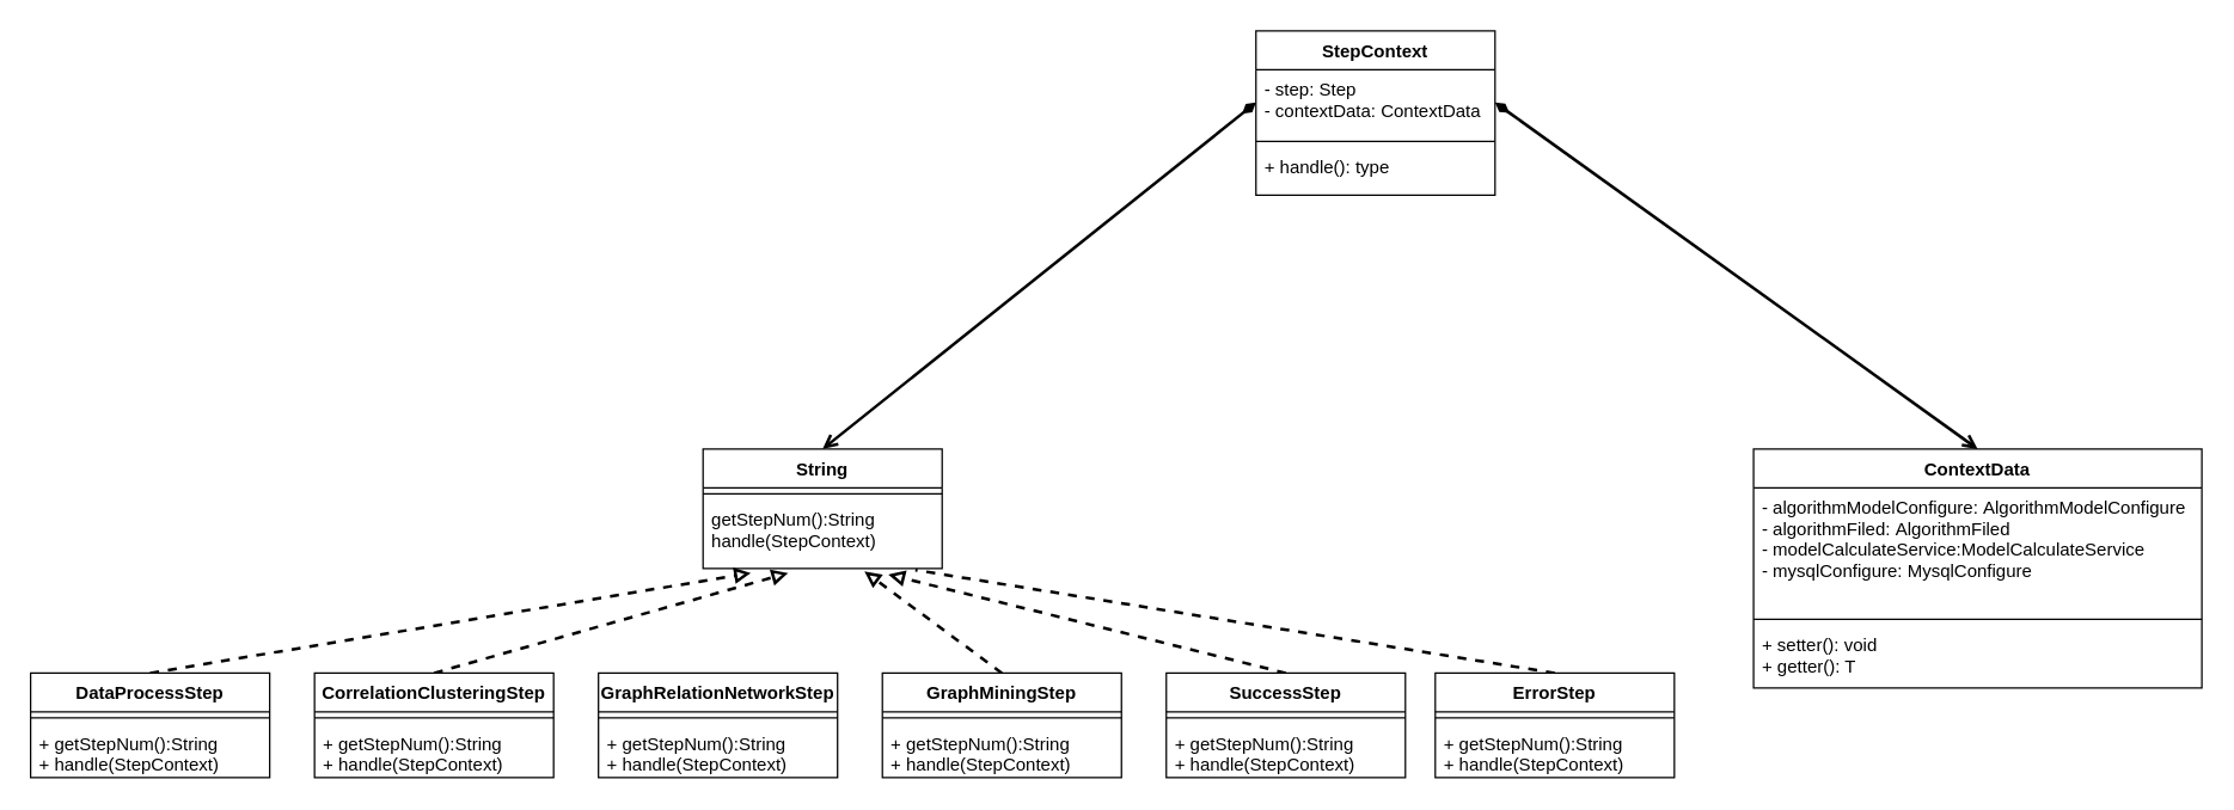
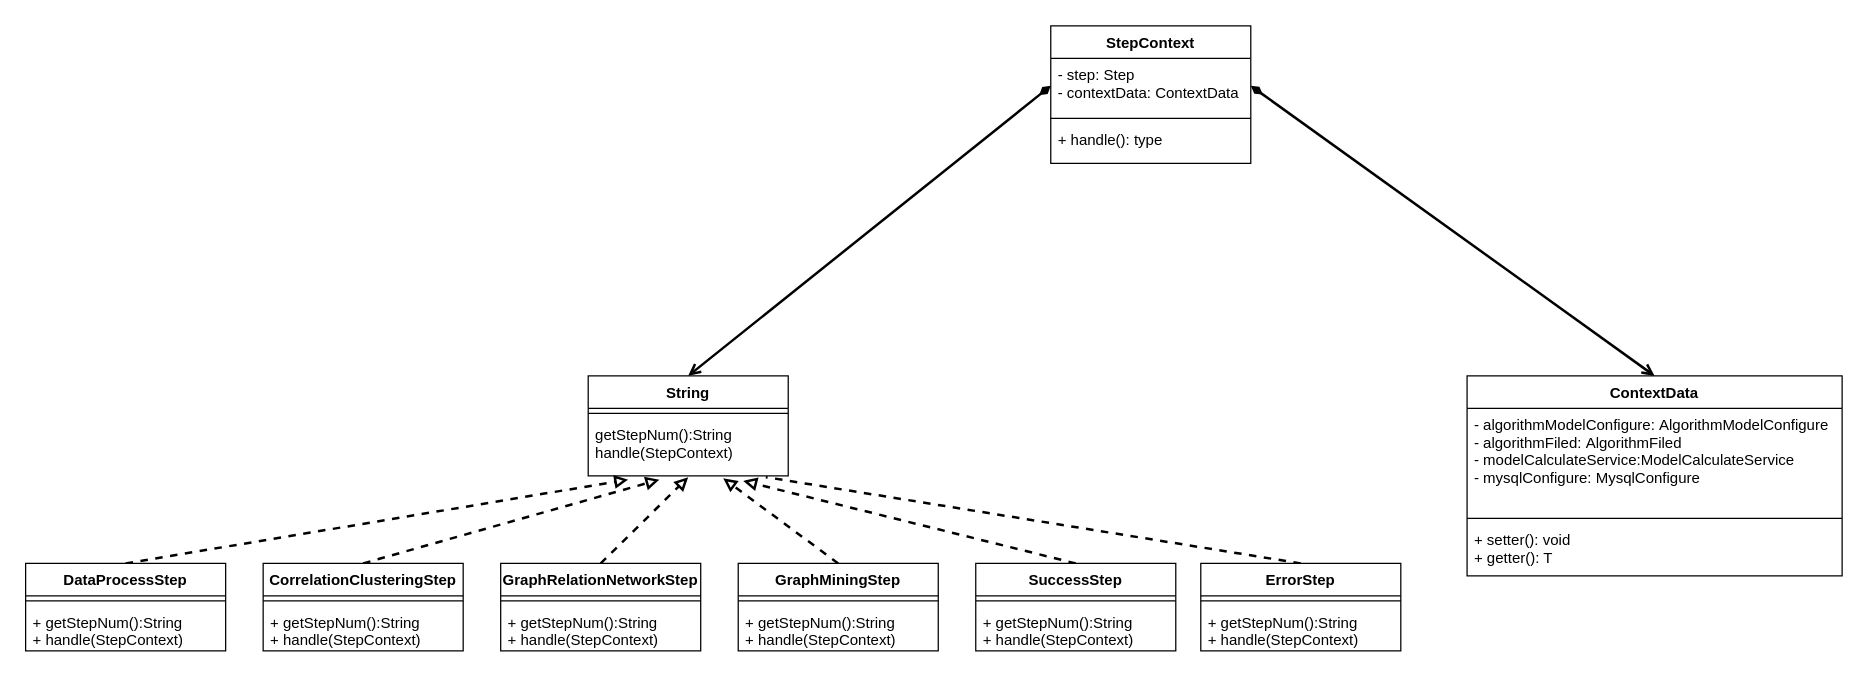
  <mxCell id="0" />
  <mxCell id="1" parent="0" />
  <mxCell id="2" style="rounded=0;orthogonalLoop=1;jettySize=auto;html=1;entryX=0.2;entryY=1.065;entryDx=0;entryDy=0;entryPerimeter=0;dashed=1;endArrow=block;endFill=0;strokeWidth=2;exitX=0.5;exitY=0;exitDx=0;exitDy=0;" edge="1" parent="1" source="10" target="21"><mxGeometry relative="1" as="geometry" /></mxCell>
  <mxCell id="3" style="rounded=0;orthogonalLoop=1;jettySize=auto;html=1;dashed=1;endArrow=block;endFill=0;entryX=0.356;entryY=1.065;entryDx=0;entryDy=0;entryPerimeter=0;strokeWidth=2;exitX=0.5;exitY=0;exitDx=0;exitDy=0;" edge="1" parent="1" source="13" target="21"><mxGeometry relative="1" as="geometry"><mxPoint x="552" y="390" as="targetPoint" /></mxGeometry></mxCell>
+ <mxCell id="4" style="rounded=0;orthogonalLoop=1;jettySize=auto;html=1;entryX=0.5;entryY=1.022;entryDx=0;entryDy=0;entryPerimeter=0;dashed=1;endArrow=block;endFill=0;strokeWidth=2;exitX=0.5;exitY=0;exitDx=0;exitDy=0;" edge="1" parent="1" source="16" target="21"><mxGeometry relative="1" as="geometry" /></mxCell>
  <mxCell id="5" style="rounded=0;orthogonalLoop=1;jettySize=auto;html=1;entryX=0.675;entryY=1.043;entryDx=0;entryDy=0;entryPerimeter=0;dashed=1;endArrow=block;endFill=0;strokeWidth=2;exitX=0.5;exitY=0;exitDx=0;exitDy=0;" edge="1" parent="1" source="22" target="21"><mxGeometry relative="1" as="geometry" /></mxCell>
  <mxCell id="6" style="rounded=0;orthogonalLoop=1;jettySize=auto;html=1;entryX=0.775;entryY=1.087;entryDx=0;entryDy=0;entryPerimeter=0;dashed=1;endArrow=block;endFill=0;strokeWidth=2;exitX=0.5;exitY=0;exitDx=0;exitDy=0;" edge="1" parent="1" source="25" target="21"><mxGeometry relative="1" as="geometry" /></mxCell>
  <mxCell id="7" style="rounded=0;orthogonalLoop=1;jettySize=auto;html=1;entryX=0.888;entryY=1.022;entryDx=0;entryDy=0;entryPerimeter=0;dashed=1;endArrow=none;endFill=0;strokeWidth=2;exitX=0.5;exitY=0;exitDx=0;exitDy=0;" edge="1" parent="1" source="28" target="21"><mxGeometry relative="1" as="geometry" /></mxCell>
  <mxCell id="8" style="rounded=0;orthogonalLoop=1;jettySize=auto;html=1;entryX=0.5;entryY=0;entryDx=0;entryDy=0;endArrow=open;endFill=0;exitX=0;exitY=0.5;exitDx=0;exitDy=0;startArrow=diamondThin;startFill=1;strokeWidth=2;" edge="1" parent="1" source="32" target="19"><mxGeometry relative="1" as="geometry"><mxPoint x="1141" y="65" as="sourcePoint" /><mxPoint x="620" y="89" as="targetPoint" /></mxGeometry></mxCell>
  <mxCell id="9" style="rounded=0;orthogonalLoop=1;jettySize=auto;html=1;entryX=0.5;entryY=0;entryDx=0;entryDy=0;startArrow=diamondThin;startFill=1;endArrow=open;endFill=0;strokeWidth=2;exitX=1;exitY=0.5;exitDx=0;exitDy=0;" edge="1" parent="1" source="32" target="35"><mxGeometry relative="1" as="geometry" /></mxCell>
  <mxCell id="10" value="DataProcessStep" style="swimlane;fontStyle=1;align=center;verticalAlign=top;childLayout=stackLayout;horizontal=1;startSize=26;horizontalStack=0;resizeParent=1;resizeParentMax=0;resizeLast=0;collapsible=1;marginBottom=0;" vertex="1" parent="1"><mxGeometry x="20" y="450" width="160" height="70" as="geometry" /></mxCell>
  <mxCell id="11" value="" style="line;strokeWidth=1;fillColor=none;align=left;verticalAlign=middle;spacingTop=-1;spacingLeft=3;spacingRight=3;rotatable=0;labelPosition=right;points=[];portConstraint=eastwest;" vertex="1" parent="10"><mxGeometry y="26" width="160" height="8" as="geometry" /></mxCell>
  <mxCell id="12" value="+ getStepNum():String&#10;+ handle(StepContext)" style="text;strokeColor=none;fillColor=none;align=left;verticalAlign=top;spacingLeft=4;spacingRight=4;overflow=hidden;rotatable=0;points=[[0,0.5],[1,0.5]];portConstraint=eastwest;" vertex="1" parent="10"><mxGeometry y="34" width="160" height="36" as="geometry" /></mxCell>
  <mxCell id="13" value="CorrelationClusteringStep" style="swimlane;fontStyle=1;align=center;verticalAlign=top;childLayout=stackLayout;horizontal=1;startSize=26;horizontalStack=0;resizeParent=1;resizeParentMax=0;resizeLast=0;collapsible=1;marginBottom=0;" vertex="1" parent="1"><mxGeometry x="210" y="450" width="160" height="70" as="geometry" /></mxCell>
  <mxCell id="14" value="" style="line;strokeWidth=1;fillColor=none;align=left;verticalAlign=middle;spacingTop=-1;spacingLeft=3;spacingRight=3;rotatable=0;labelPosition=right;points=[];portConstraint=eastwest;" vertex="1" parent="13"><mxGeometry y="26" width="160" height="8" as="geometry" /></mxCell>
  <mxCell id="15" value="+ getStepNum():String&#10;+ handle(StepContext)" style="text;strokeColor=none;fillColor=none;align=left;verticalAlign=top;spacingLeft=4;spacingRight=4;overflow=hidden;rotatable=0;points=[[0,0.5],[1,0.5]];portConstraint=eastwest;" vertex="1" parent="13"><mxGeometry y="34" width="160" height="36" as="geometry" /></mxCell>
  <mxCell id="16" value="GraphRelationNetworkStep" style="swimlane;fontStyle=1;align=center;verticalAlign=top;childLayout=stackLayout;horizontal=1;startSize=26;horizontalStack=0;resizeParent=1;resizeParentMax=0;resizeLast=0;collapsible=1;marginBottom=0;" vertex="1" parent="1"><mxGeometry x="400" y="450" width="160" height="70" as="geometry" /></mxCell>
  <mxCell id="17" value="" style="line;strokeWidth=1;fillColor=none;align=left;verticalAlign=middle;spacingTop=-1;spacingLeft=3;spacingRight=3;rotatable=0;labelPosition=right;points=[];portConstraint=eastwest;" vertex="1" parent="16"><mxGeometry y="26" width="160" height="8" as="geometry" /></mxCell>
  <mxCell id="18" value="+ getStepNum():String&#10;+ handle(StepContext)" style="text;strokeColor=none;fillColor=none;align=left;verticalAlign=top;spacingLeft=4;spacingRight=4;overflow=hidden;rotatable=0;points=[[0,0.5],[1,0.5]];portConstraint=eastwest;" vertex="1" parent="16"><mxGeometry y="34" width="160" height="36" as="geometry" /></mxCell>
  <mxCell id="19" value="String" style="swimlane;fontStyle=1;align=center;verticalAlign=top;childLayout=stackLayout;horizontal=1;startSize=26;horizontalStack=0;resizeParent=1;resizeParentMax=0;resizeLast=0;collapsible=1;marginBottom=0;" vertex="1" parent="1"><mxGeometry x="470" y="300" width="160" height="80" as="geometry" /></mxCell>
  <mxCell id="20" value="" style="line;strokeWidth=1;fillColor=none;align=left;verticalAlign=middle;spacingTop=-1;spacingLeft=3;spacingRight=3;rotatable=0;labelPosition=right;points=[];portConstraint=eastwest;" vertex="1" parent="19"><mxGeometry y="26" width="160" height="8" as="geometry" /></mxCell>
  <mxCell id="21" value="getStepNum():String&#10;handle(StepContext)" style="text;strokeColor=none;fillColor=none;align=left;verticalAlign=top;spacingLeft=4;spacingRight=4;overflow=hidden;rotatable=0;points=[[0,0.5],[1,0.5]];portConstraint=eastwest;" vertex="1" parent="19"><mxGeometry y="34" width="160" height="46" as="geometry" /></mxCell>
  <mxCell id="22" value="GraphMiningStep" style="swimlane;fontStyle=1;align=center;verticalAlign=top;childLayout=stackLayout;horizontal=1;startSize=26;horizontalStack=0;resizeParent=1;resizeParentMax=0;resizeLast=0;collapsible=1;marginBottom=0;" vertex="1" parent="1"><mxGeometry x="590" y="450" width="160" height="70" as="geometry" /></mxCell>
  <mxCell id="23" value="" style="line;strokeWidth=1;fillColor=none;align=left;verticalAlign=middle;spacingTop=-1;spacingLeft=3;spacingRight=3;rotatable=0;labelPosition=right;points=[];portConstraint=eastwest;" vertex="1" parent="22"><mxGeometry y="26" width="160" height="8" as="geometry" /></mxCell>
  <mxCell id="24" value="+ getStepNum():String&#10;+ handle(StepContext)" style="text;strokeColor=none;fillColor=none;align=left;verticalAlign=top;spacingLeft=4;spacingRight=4;overflow=hidden;rotatable=0;points=[[0,0.5],[1,0.5]];portConstraint=eastwest;" vertex="1" parent="22"><mxGeometry y="34" width="160" height="36" as="geometry" /></mxCell>
  <mxCell id="25" value="SuccessStep" style="swimlane;fontStyle=1;align=center;verticalAlign=top;childLayout=stackLayout;horizontal=1;startSize=26;horizontalStack=0;resizeParent=1;resizeParentMax=0;resizeLast=0;collapsible=1;marginBottom=0;" vertex="1" parent="1"><mxGeometry x="780" y="450" width="160" height="70" as="geometry" /></mxCell>
  <mxCell id="26" value="" style="line;strokeWidth=1;fillColor=none;align=left;verticalAlign=middle;spacingTop=-1;spacingLeft=3;spacingRight=3;rotatable=0;labelPosition=right;points=[];portConstraint=eastwest;" vertex="1" parent="25"><mxGeometry y="26" width="160" height="8" as="geometry" /></mxCell>
  <mxCell id="27" value="+ getStepNum():String&#10;+ handle(StepContext)" style="text;strokeColor=none;fillColor=none;align=left;verticalAlign=top;spacingLeft=4;spacingRight=4;overflow=hidden;rotatable=0;points=[[0,0.5],[1,0.5]];portConstraint=eastwest;" vertex="1" parent="25"><mxGeometry y="34" width="160" height="36" as="geometry" /></mxCell>
  <mxCell id="28" value="ErrorStep" style="swimlane;fontStyle=1;align=center;verticalAlign=top;childLayout=stackLayout;horizontal=1;startSize=26;horizontalStack=0;resizeParent=1;resizeParentMax=0;resizeLast=0;collapsible=1;marginBottom=0;" vertex="1" parent="1"><mxGeometry x="960" y="450" width="160" height="70" as="geometry" /></mxCell>
  <mxCell id="29" value="" style="line;strokeWidth=1;fillColor=none;align=left;verticalAlign=middle;spacingTop=-1;spacingLeft=3;spacingRight=3;rotatable=0;labelPosition=right;points=[];portConstraint=eastwest;" vertex="1" parent="28"><mxGeometry y="26" width="160" height="8" as="geometry" /></mxCell>
  <mxCell id="30" value="+ getStepNum():String&#10;+ handle(StepContext)" style="text;strokeColor=none;fillColor=none;align=left;verticalAlign=top;spacingLeft=4;spacingRight=4;overflow=hidden;rotatable=0;points=[[0,0.5],[1,0.5]];portConstraint=eastwest;" vertex="1" parent="28"><mxGeometry y="34" width="160" height="36" as="geometry" /></mxCell>
  <mxCell id="31" value="StepContext" style="swimlane;fontStyle=1;align=center;verticalAlign=top;childLayout=stackLayout;horizontal=1;startSize=26;horizontalStack=0;resizeParent=1;resizeParentMax=0;resizeLast=0;collapsible=1;marginBottom=0;" vertex="1" parent="1"><mxGeometry x="840" y="20" width="160" height="110" as="geometry" /></mxCell>
  <mxCell id="32" value="- step: Step&#10;- contextData: ContextData" style="text;strokeColor=none;fillColor=none;align=left;verticalAlign=top;spacingLeft=4;spacingRight=4;overflow=hidden;rotatable=0;points=[[0,0.5],[1,0.5]];portConstraint=eastwest;" vertex="1" parent="31"><mxGeometry y="26" width="160" height="44" as="geometry" /></mxCell>
  <mxCell id="33" value="" style="line;strokeWidth=1;fillColor=none;align=left;verticalAlign=middle;spacingTop=-1;spacingLeft=3;spacingRight=3;rotatable=0;labelPosition=right;points=[];portConstraint=eastwest;" vertex="1" parent="31"><mxGeometry y="70" width="160" height="8" as="geometry" /></mxCell>
  <mxCell id="34" value="+ handle(): type" style="text;strokeColor=none;fillColor=none;align=left;verticalAlign=top;spacingLeft=4;spacingRight=4;overflow=hidden;rotatable=0;points=[[0,0.5],[1,0.5]];portConstraint=eastwest;" vertex="1" parent="31"><mxGeometry y="78" width="160" height="32" as="geometry" /></mxCell>
  <mxCell id="35" value="ContextData" style="swimlane;fontStyle=1;align=center;verticalAlign=top;childLayout=stackLayout;horizontal=1;startSize=26;horizontalStack=0;resizeParent=1;resizeParentMax=0;resizeLast=0;collapsible=1;marginBottom=0;" vertex="1" parent="1"><mxGeometry x="1173" y="300" width="300" height="160" as="geometry" /></mxCell>
  <mxCell id="36" value="- algorithmModelConfigure: AlgorithmModelConfigure&#10;- algorithmFiled: AlgorithmFiled&#10;- modelCalculateService:ModelCalculateService&#10;- mysqlConfigure: MysqlConfigure" style="text;strokeColor=none;fillColor=none;align=left;verticalAlign=top;spacingLeft=4;spacingRight=4;overflow=hidden;rotatable=0;points=[[0,0.5],[1,0.5]];portConstraint=eastwest;" vertex="1" parent="35"><mxGeometry y="26" width="300" height="84" as="geometry" /></mxCell>
  <mxCell id="37" value="" style="line;strokeWidth=1;fillColor=none;align=left;verticalAlign=middle;spacingTop=-1;spacingLeft=3;spacingRight=3;rotatable=0;labelPosition=right;points=[];portConstraint=eastwest;" vertex="1" parent="35"><mxGeometry y="110" width="300" height="8" as="geometry" /></mxCell>
  <mxCell id="38" value="+ setter(): void&#10;+ getter(): T" style="text;strokeColor=none;fillColor=none;align=left;verticalAlign=top;spacingLeft=4;spacingRight=4;overflow=hidden;rotatable=0;points=[[0,0.5],[1,0.5]];portConstraint=eastwest;" vertex="1" parent="35"><mxGeometry y="118" width="300" height="42" as="geometry" /></mxCell>
